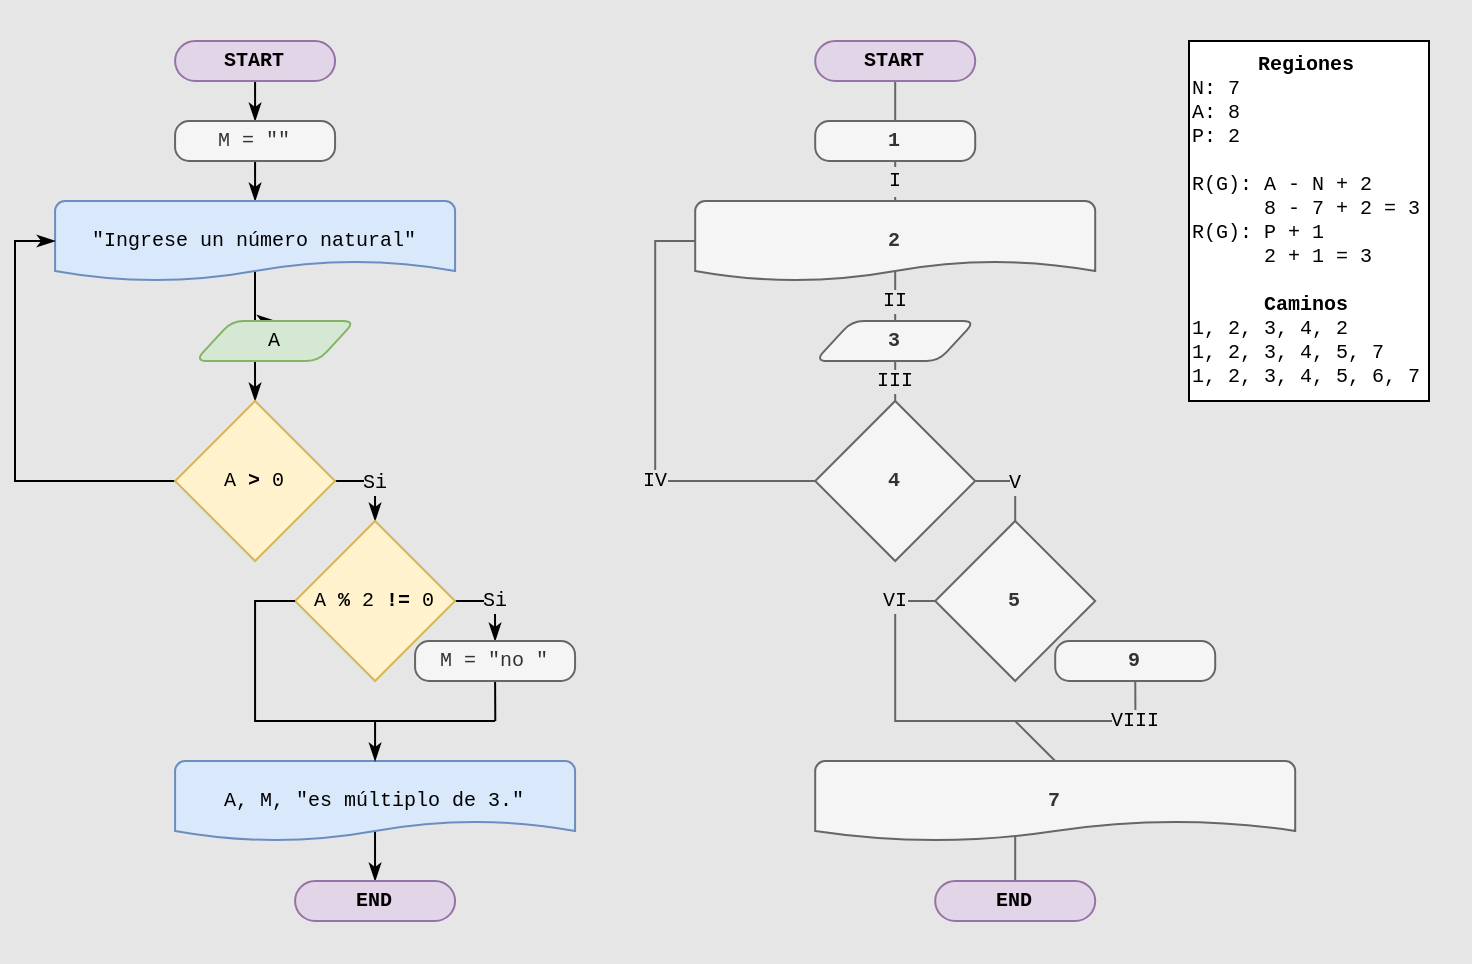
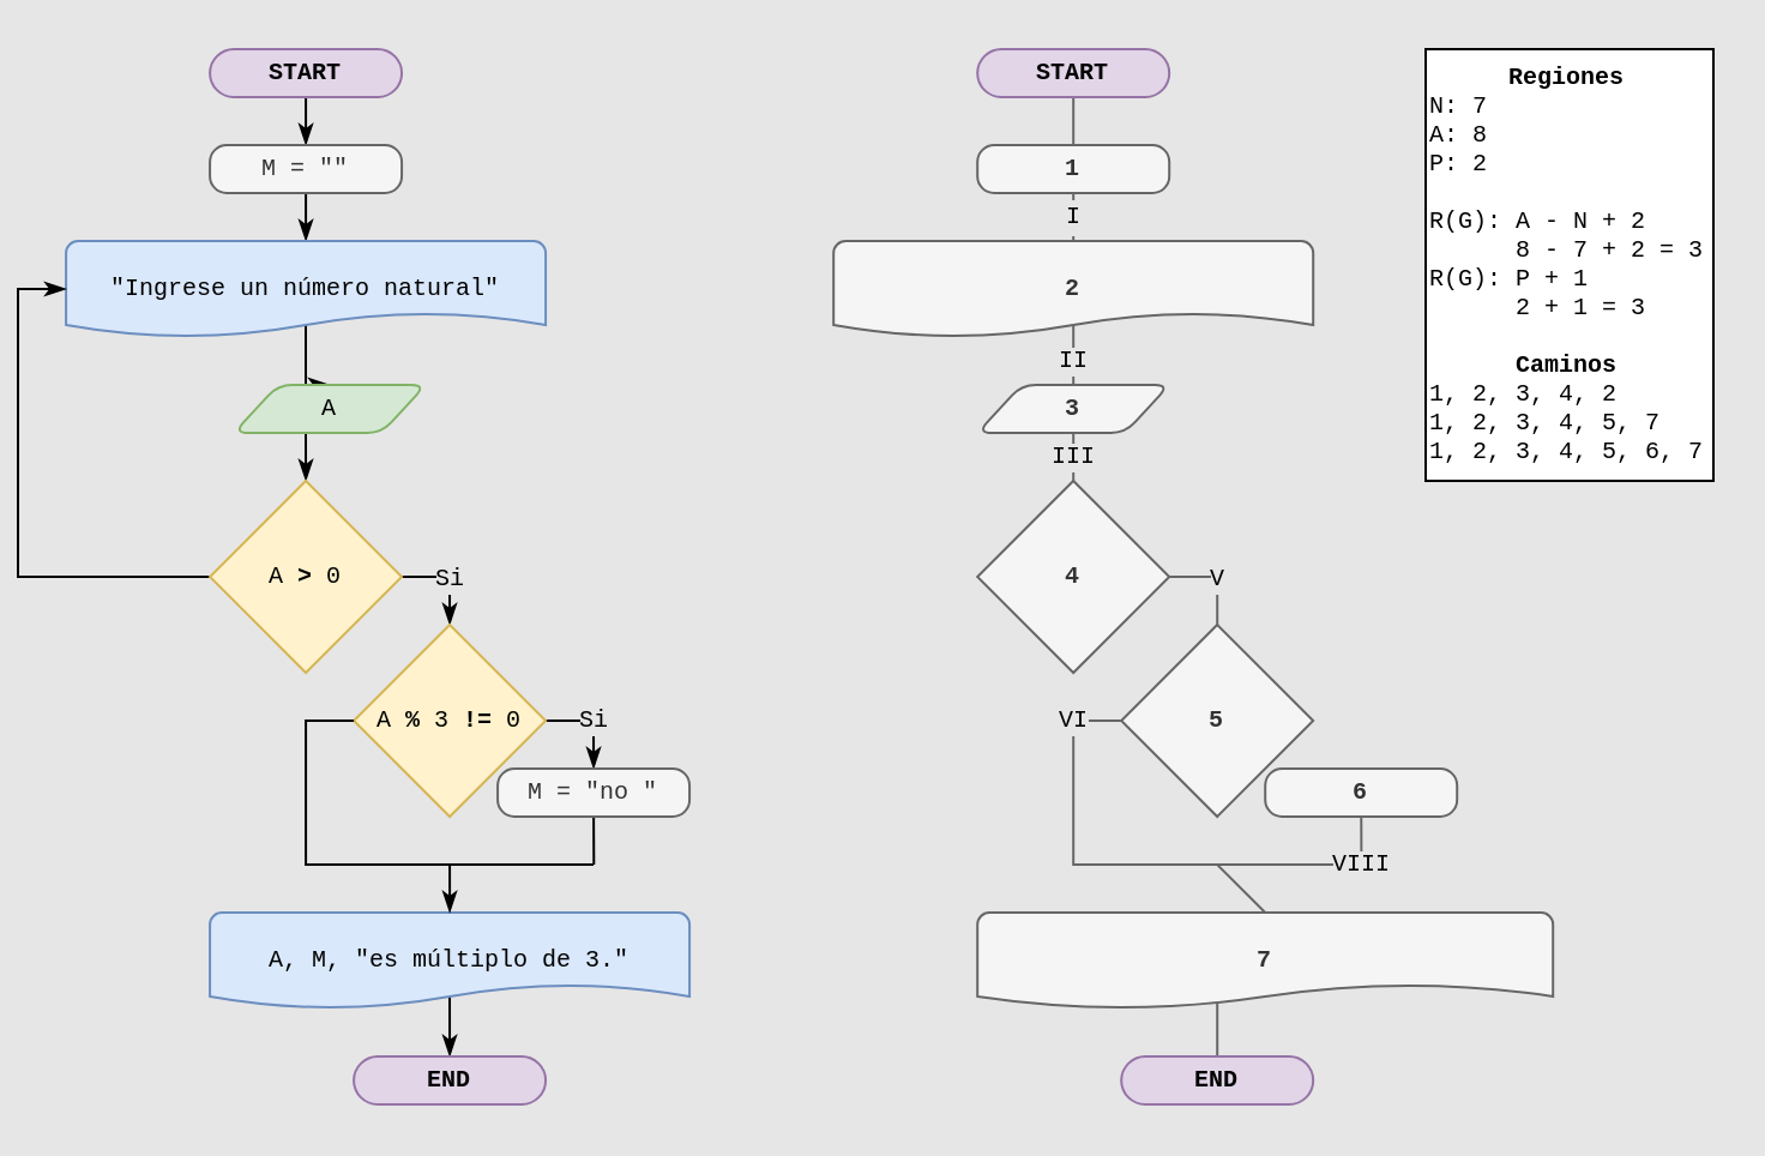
  <mxCell id="0" />
  <mxCell id="1" parent="0" />
  <mxCell id="2" value="VI" style="endArrow=none;html=1;rounded=0;fontFamily=Courier New;fontSize=10;entryX=0;entryY=0.5;entryDx=0;entryDy=0;entryPerimeter=0;endFill=0;fillColor=#f5f5f5;strokeColor=#666666;labelBackgroundColor=#E6E6E6;" parent="1" target="37" edge="1"><mxGeometry x="0.8" width="50" height="50" relative="1" as="geometry"><mxPoint x="560.1" y="360" as="sourcePoint" /><mxPoint x="540.1" y="320" as="targetPoint" /><Array as="points"><mxPoint x="440.1" y="360" /><mxPoint x="440.1" y="300" /></Array><mxPoint as="offset" /></mxGeometry></mxCell>
  <mxCell id="3" value="&lt;div style=&quot;text-align: center;&quot;&gt;&lt;span style=&quot;background-color: initial;&quot;&gt;&lt;b&gt;Regiones&lt;/b&gt;&lt;/span&gt;&lt;/div&gt;N: 7&lt;br&gt;A: 8&lt;br&gt;P: 2&lt;br&gt;&lt;br&gt;R(G): A - N + 2&lt;br&gt;&amp;nbsp; &amp;nbsp; &amp;nbsp; 8 - 7 + 2 = 3&lt;br&gt;R(G): P + 1&lt;br&gt;&amp;nbsp; &amp;nbsp; &amp;nbsp; 2 + 1 = 3&lt;br&gt;&lt;br&gt;&lt;div style=&quot;text-align: center;&quot;&gt;&lt;b style=&quot;background-color: initial;&quot;&gt;Caminos&lt;/b&gt;&lt;/div&gt;1, 2, 3, 4, 2&lt;br&gt;1, 2, 3, 4, 5, 7&lt;br&gt;1, 2, 3, 4, 5, 6, 7" style="rounded=0;whiteSpace=wrap;html=1;labelBackgroundColor=none;labelBorderColor=none;fontFamily=Courier New;fontSize=10;strokeWidth=1;align=left;verticalAlign=top;" parent="1" vertex="1"><mxGeometry x="587" y="20" width="120" height="180" as="geometry" /></mxCell>
  <mxCell id="4" style="edgeStyle=orthogonalEdgeStyle;rounded=0;orthogonalLoop=1;jettySize=auto;html=1;exitX=0.5;exitY=1;exitDx=0;exitDy=0;entryX=0.5;entryY=0;entryDx=0;entryDy=0;fontFamily=Courier New;fontSize=10;endArrow=classicThin;endFill=1;" parent="1" source="5" target="7" edge="1"><mxGeometry relative="1" as="geometry" /></mxCell>
  <mxCell id="5" value="START" style="rounded=1;whiteSpace=wrap;html=1;fontFamily=Courier New;fontSize=10;strokeWidth=1;arcSize=50;fontStyle=1;fillColor=#e1d5e7;strokeColor=#9673a6;labelBorderColor=none;" parent="1" vertex="1"><mxGeometry x="80.04" y="20" width="80" height="20" as="geometry" /></mxCell>
  <mxCell id="6" style="edgeStyle=orthogonalEdgeStyle;rounded=0;orthogonalLoop=1;jettySize=auto;html=1;exitX=0.5;exitY=1;exitDx=0;exitDy=0;entryX=0.5;entryY=0;entryDx=0;entryDy=0;entryPerimeter=0;fontFamily=Courier New;fontSize=10;endArrow=classicThin;endFill=1;" parent="1" source="7" target="9" edge="1"><mxGeometry relative="1" as="geometry" /></mxCell>
  <mxCell id="7" value="M = &quot;&quot;" style="rounded=1;whiteSpace=wrap;html=1;absoluteArcSize=1;arcSize=14;strokeWidth=1;fontSize=10;fontFamily=Courier New;fillColor=#f5f5f5;fontColor=#333333;strokeColor=#666666;" parent="1" vertex="1"><mxGeometry x="80.04" y="60" width="80" height="20" as="geometry" /></mxCell>
  <mxCell id="8" style="edgeStyle=orthogonalEdgeStyle;rounded=0;orthogonalLoop=1;jettySize=auto;html=1;exitX=0.5;exitY=0;exitDx=0;exitDy=0;exitPerimeter=0;entryX=0.5;entryY=0;entryDx=0;entryDy=0;fontFamily=Courier New;fontSize=10;endArrow=classicThin;endFill=1;" parent="1" source="9" target="11" edge="1"><mxGeometry relative="1" as="geometry"><Array as="points"><mxPoint x="120.04" y="110" /><mxPoint x="120.04" y="110" /></Array></mxGeometry></mxCell>
  <mxCell id="9" value="&quot;Ingrese un número natural&quot;" style="strokeWidth=1;html=1;shape=mxgraph.flowchart.document2;whiteSpace=wrap;size=0.25;fontFamily=Courier New;fontSize=10;fillColor=#dae8fc;strokeColor=#6c8ebf;" parent="1" vertex="1"><mxGeometry x="20.04" y="100" width="200" height="40" as="geometry" /></mxCell>
  <mxCell id="10" style="edgeStyle=orthogonalEdgeStyle;rounded=0;orthogonalLoop=1;jettySize=auto;html=1;exitX=0.5;exitY=1;exitDx=0;exitDy=0;entryX=0.5;entryY=0;entryDx=0;entryDy=0;entryPerimeter=0;fontFamily=Courier New;fontSize=10;endArrow=classicThin;endFill=1;" parent="1" source="11" target="15" edge="1"><mxGeometry relative="1" as="geometry" /></mxCell>
  <mxCell id="11" value="A" style="shape=parallelogram;html=1;strokeWidth=1;perimeter=parallelogramPerimeter;whiteSpace=wrap;rounded=1;arcSize=12;size=0.23;fontFamily=Courier New;fontSize=10;fillColor=#d5e8d4;strokeColor=#82b366;" parent="1" vertex="1"><mxGeometry x="90.04" y="160" width="80" height="20" as="geometry" /></mxCell>
  <mxCell id="12" style="edgeStyle=orthogonalEdgeStyle;rounded=0;orthogonalLoop=1;jettySize=auto;html=1;exitX=1;exitY=0.5;exitDx=0;exitDy=0;exitPerimeter=0;entryX=0.5;entryY=0;entryDx=0;entryDy=0;entryPerimeter=0;fontFamily=Courier New;fontSize=10;endArrow=classicThin;endFill=1;" parent="1" source="15" target="17" edge="1"><mxGeometry relative="1" as="geometry" /></mxCell>
  <mxCell id="13" value="Si" style="edgeLabel;html=1;align=center;verticalAlign=middle;resizable=0;points=[];fontSize=10;fontFamily=Courier New;labelBackgroundColor=#E6E6E6;" parent="12" vertex="1" connectable="0"><mxGeometry x="-0.057" relative="1" as="geometry"><mxPoint as="offset" /></mxGeometry></mxCell>
  <mxCell id="14" style="edgeStyle=orthogonalEdgeStyle;rounded=0;orthogonalLoop=1;jettySize=auto;html=1;exitX=0;exitY=0.5;exitDx=0;exitDy=0;exitPerimeter=0;entryX=0;entryY=0.5;entryDx=0;entryDy=0;entryPerimeter=0;fontFamily=Courier New;fontSize=10;endArrow=classicThin;endFill=1;" parent="1" source="15" target="9" edge="1"><mxGeometry relative="1" as="geometry" /></mxCell>
  <mxCell id="15" value="A &lt;b&gt;&amp;gt;&lt;/b&gt; 0" style="strokeWidth=1;html=1;shape=mxgraph.flowchart.decision;whiteSpace=wrap;fontFamily=Courier New;fontSize=10;fillColor=#fff2cc;strokeColor=#d6b656;" parent="1" vertex="1"><mxGeometry x="80.04" y="200" width="80" height="80" as="geometry" /></mxCell>
  <mxCell id="16" value="Si" style="edgeStyle=orthogonalEdgeStyle;rounded=0;orthogonalLoop=1;jettySize=auto;html=1;exitX=1;exitY=0.5;exitDx=0;exitDy=0;exitPerimeter=0;entryX=0.5;entryY=0;entryDx=0;entryDy=0;fontFamily=Courier New;fontSize=10;labelBackgroundColor=#E6E6E6;endArrow=classicThin;endFill=1;" parent="1" source="17" target="19" edge="1"><mxGeometry relative="1" as="geometry" /></mxCell>
- <mxCell id="17" value="A &lt;b&gt;%&lt;/b&gt; 2 &lt;b&gt;!=&lt;/b&gt; 0" style="strokeWidth=1;html=1;shape=mxgraph.flowchart.decision;whiteSpace=wrap;fontFamily=Courier New;fontSize=10;fillColor=#fff2cc;strokeColor=#d6b656;" parent="1" vertex="1"><mxGeometry x="140.04" y="260" width="80" height="80" as="geometry" /></mxCell>
+ <mxCell id="17" value="A &lt;b&gt;%&lt;/b&gt; 3 &lt;b&gt;!=&lt;/b&gt; 0" style="strokeWidth=1;html=1;shape=mxgraph.flowchart.decision;whiteSpace=wrap;fontFamily=Courier New;fontSize=10;fillColor=#fff2cc;strokeColor=#d6b656;" parent="1" vertex="1"><mxGeometry x="140.04" y="260" width="80" height="80" as="geometry" /></mxCell>
  <mxCell id="18" style="edgeStyle=orthogonalEdgeStyle;rounded=0;orthogonalLoop=1;jettySize=auto;html=1;exitX=0.5;exitY=0;exitDx=0;exitDy=0;fontFamily=Courier New;fontSize=10;endArrow=none;endFill=0;" parent="1" source="19" edge="1"><mxGeometry relative="1" as="geometry"><mxPoint x="240.151" y="360" as="targetPoint" /><Array as="points"><mxPoint x="240.04" y="330" /><mxPoint x="240.04" y="330" /></Array></mxGeometry></mxCell>
  <mxCell id="19" value="M = &quot;no &quot;" style="rounded=1;whiteSpace=wrap;html=1;absoluteArcSize=1;arcSize=14;strokeWidth=1;fontSize=10;fontFamily=Courier New;fillColor=#f5f5f5;fontColor=#333333;strokeColor=#666666;" parent="1" vertex="1"><mxGeometry x="200.04" y="320" width="80" height="20" as="geometry" /></mxCell>
  <mxCell id="20" value="" style="endArrow=none;html=1;rounded=0;fontFamily=Courier New;fontSize=10;entryX=0;entryY=0.5;entryDx=0;entryDy=0;entryPerimeter=0;endFill=0;" parent="1" target="17" edge="1"><mxGeometry width="50" height="50" relative="1" as="geometry"><mxPoint x="240.04" y="360" as="sourcePoint" /><mxPoint x="220.04" y="320" as="targetPoint" /><Array as="points"><mxPoint x="120.04" y="360" /><mxPoint x="120.04" y="300" /></Array></mxGeometry></mxCell>
  <mxCell id="21" style="edgeStyle=orthogonalEdgeStyle;rounded=0;orthogonalLoop=1;jettySize=auto;html=1;exitX=0.5;exitY=0;exitDx=0;exitDy=0;exitPerimeter=0;entryX=0.5;entryY=0;entryDx=0;entryDy=0;fontFamily=Courier New;fontSize=10;endArrow=classicThin;endFill=1;" parent="1" source="22" target="24" edge="1"><mxGeometry relative="1" as="geometry"><Array as="points"><mxPoint x="180.04" y="400" /><mxPoint x="180.04" y="400" /></Array></mxGeometry></mxCell>
  <mxCell id="22" value="A, M, &quot;es múltiplo de 3.&quot;" style="strokeWidth=1;html=1;shape=mxgraph.flowchart.document2;whiteSpace=wrap;size=0.25;fontFamily=Courier New;fontSize=10;fillColor=#dae8fc;strokeColor=#6c8ebf;" parent="1" vertex="1"><mxGeometry x="80.04" y="380" width="200" height="40" as="geometry" /></mxCell>
  <mxCell id="23" value="" style="endArrow=classicThin;html=1;rounded=0;fontFamily=Courier New;fontSize=10;entryX=0.5;entryY=0;entryDx=0;entryDy=0;entryPerimeter=0;endFill=1;" parent="1" target="22" edge="1"><mxGeometry width="50" height="50" relative="1" as="geometry"><mxPoint x="180.04" y="360" as="sourcePoint" /><mxPoint x="210.04" y="360" as="targetPoint" /></mxGeometry></mxCell>
  <mxCell id="24" value="END" style="rounded=1;whiteSpace=wrap;html=1;fontFamily=Courier New;fontSize=10;strokeWidth=1;arcSize=50;fontStyle=1;fillColor=#e1d5e7;strokeColor=#9673a6;labelBorderColor=none;" parent="1" vertex="1"><mxGeometry x="140.04" y="440" width="80" height="20" as="geometry" /></mxCell>
  <mxCell id="25" style="edgeStyle=orthogonalEdgeStyle;rounded=0;orthogonalLoop=1;jettySize=auto;html=1;exitX=0.5;exitY=1;exitDx=0;exitDy=0;entryX=0.5;entryY=0;entryDx=0;entryDy=0;fontFamily=Courier New;fontSize=10;endArrow=none;endFill=0;fillColor=#f5f5f5;strokeColor=#666666;labelBackgroundColor=#E6E6E6;" parent="1" source="26" target="28" edge="1"><mxGeometry relative="1" as="geometry" /></mxCell>
  <mxCell id="26" value="START" style="rounded=1;whiteSpace=wrap;html=1;fontFamily=Courier New;fontSize=10;strokeWidth=1;arcSize=50;fontStyle=1;fillColor=#e1d5e7;strokeColor=#9673a6;labelBorderColor=none;" parent="1" vertex="1"><mxGeometry x="400.1" y="20" width="80" height="20" as="geometry" /></mxCell>
  <mxCell id="27" value="I" style="edgeStyle=orthogonalEdgeStyle;rounded=0;orthogonalLoop=1;jettySize=auto;html=1;exitX=0.5;exitY=1;exitDx=0;exitDy=0;entryX=0.5;entryY=0;entryDx=0;entryDy=0;entryPerimeter=0;fontFamily=Courier New;fontSize=10;endArrow=none;endFill=0;fillColor=#f5f5f5;strokeColor=#666666;labelBackgroundColor=#E6E6E6;dashed=1;" parent="1" source="28" target="30" edge="1"><mxGeometry relative="1" as="geometry" /></mxCell>
  <mxCell id="28" value="1" style="rounded=1;whiteSpace=wrap;html=1;absoluteArcSize=1;arcSize=14;strokeWidth=1;fontSize=10;fontFamily=Courier New;fontStyle=1;fillColor=#f5f5f5;fontColor=#333333;strokeColor=#666666;" parent="1" vertex="1"><mxGeometry x="400.1" y="60" width="80" height="20" as="geometry" /></mxCell>
  <mxCell id="29" value="II" style="edgeStyle=orthogonalEdgeStyle;rounded=0;orthogonalLoop=1;jettySize=auto;html=1;exitX=0.5;exitY=0;exitDx=0;exitDy=0;exitPerimeter=0;entryX=0.5;entryY=0;entryDx=0;entryDy=0;fontFamily=Courier New;fontSize=10;endArrow=none;endFill=0;fillColor=#f5f5f5;strokeColor=#666666;labelBackgroundColor=#E6E6E6;" parent="1" source="30" target="32" edge="1"><mxGeometry x="0.667" relative="1" as="geometry"><Array as="points"><mxPoint x="440.1" y="110" /><mxPoint x="440.1" y="110" /></Array><mxPoint as="offset" /></mxGeometry></mxCell>
  <mxCell id="30" value="2" style="strokeWidth=1;html=1;shape=mxgraph.flowchart.document2;whiteSpace=wrap;size=0.25;fontFamily=Courier New;fontSize=10;fontStyle=1;fillColor=#f5f5f5;fontColor=#333333;strokeColor=#666666;" parent="1" vertex="1"><mxGeometry x="340.1" y="100" width="200" height="40" as="geometry" /></mxCell>
  <mxCell id="31" value="III" style="edgeStyle=orthogonalEdgeStyle;rounded=0;orthogonalLoop=1;jettySize=auto;html=1;exitX=0.5;exitY=1;exitDx=0;exitDy=0;entryX=0.5;entryY=0;entryDx=0;entryDy=0;entryPerimeter=0;fontFamily=Courier New;fontSize=10;endArrow=none;endFill=0;fillColor=#f5f5f5;strokeColor=#666666;labelBackgroundColor=#E6E6E6;" parent="1" source="32" target="36" edge="1"><mxGeometry relative="1" as="geometry" /></mxCell>
  <mxCell id="32" value="3" style="shape=parallelogram;html=1;strokeWidth=1;perimeter=parallelogramPerimeter;whiteSpace=wrap;rounded=1;arcSize=12;size=0.23;fontFamily=Courier New;fontSize=10;fontStyle=1;fillColor=#f5f5f5;fontColor=#333333;strokeColor=#666666;" parent="1" vertex="1"><mxGeometry x="400.1" y="160" width="80" height="20" as="geometry" /></mxCell>
  <mxCell id="33" style="edgeStyle=orthogonalEdgeStyle;rounded=0;orthogonalLoop=1;jettySize=auto;html=1;exitX=1;exitY=0.5;exitDx=0;exitDy=0;exitPerimeter=0;entryX=0.5;entryY=0;entryDx=0;entryDy=0;entryPerimeter=0;fontFamily=Courier New;fontSize=10;endArrow=none;endFill=0;fillColor=#f5f5f5;strokeColor=#666666;labelBackgroundColor=#E6E6E6;" parent="1" source="36" target="37" edge="1"><mxGeometry relative="1" as="geometry" /></mxCell>
  <mxCell id="34" value="V" style="edgeLabel;html=1;align=center;verticalAlign=middle;resizable=0;points=[];fontSize=10;fontFamily=Courier New;labelBackgroundColor=#E6E6E6;" parent="33" vertex="1" connectable="0"><mxGeometry x="-0.057" relative="1" as="geometry"><mxPoint as="offset" /></mxGeometry></mxCell>
- <mxCell id="35" value="IV" style="edgeStyle=orthogonalEdgeStyle;rounded=0;orthogonalLoop=1;jettySize=auto;html=1;exitX=0;exitY=0.5;exitDx=0;exitDy=0;exitPerimeter=0;entryX=0;entryY=0.5;entryDx=0;entryDy=0;entryPerimeter=0;fontFamily=Courier New;fontSize=10;endArrow=none;endFill=0;fillColor=#f5f5f5;strokeColor=#666666;labelBackgroundColor=#E6E6E6;" parent="1" source="36" target="30" edge="1"><mxGeometry x="-0.273" relative="1" as="geometry"><mxPoint as="offset" /></mxGeometry></mxCell>
  <mxCell id="36" value="4" style="strokeWidth=1;html=1;shape=mxgraph.flowchart.decision;whiteSpace=wrap;fontFamily=Courier New;fontSize=10;fontStyle=1;fillColor=#f5f5f5;fontColor=#333333;strokeColor=#666666;" parent="1" vertex="1"><mxGeometry x="400.1" y="200" width="80" height="80" as="geometry" /></mxCell>
  <mxCell id="37" value="5" style="strokeWidth=1;html=1;shape=mxgraph.flowchart.decision;whiteSpace=wrap;fontFamily=Courier New;fontSize=10;fontStyle=1;fillColor=#f5f5f5;fontColor=#333333;strokeColor=#666666;" parent="1" vertex="1"><mxGeometry x="460.1" y="260" width="80" height="80" as="geometry" /></mxCell>
  <mxCell id="38" value="VIII" style="edgeStyle=orthogonalEdgeStyle;rounded=0;orthogonalLoop=1;jettySize=auto;html=1;exitX=0.5;exitY=0;exitDx=0;exitDy=0;fontFamily=Courier New;fontSize=10;endArrow=none;endFill=0;fillColor=#f5f5f5;strokeColor=#666666;labelBackgroundColor=#E6E6E6;" parent="1" source="39" edge="1"><mxGeometry x="1" relative="1" as="geometry"><mxPoint x="560.211" y="360" as="targetPoint" /><Array as="points"><mxPoint x="560.1" y="330" /><mxPoint x="560.1" y="330" /></Array><mxPoint as="offset" /></mxGeometry></mxCell>
- <mxCell id="39" value="9" style="rounded=1;whiteSpace=wrap;html=1;absoluteArcSize=1;arcSize=14;strokeWidth=1;fontSize=10;fontFamily=Courier New;fontStyle=1;fillColor=#f5f5f5;fontColor=#333333;strokeColor=#666666;" parent="1" vertex="1"><mxGeometry x="520.1" y="320" width="80" height="20" as="geometry" /></mxCell>
+ <mxCell id="39" value="6" style="rounded=1;whiteSpace=wrap;html=1;absoluteArcSize=1;arcSize=14;strokeWidth=1;fontSize=10;fontFamily=Courier New;fontStyle=1;fillColor=#f5f5f5;fontColor=#333333;strokeColor=#666666;" parent="1" vertex="1"><mxGeometry x="520.1" y="320" width="80" height="20" as="geometry" /></mxCell>
  <mxCell id="40" style="edgeStyle=orthogonalEdgeStyle;rounded=0;orthogonalLoop=1;jettySize=auto;html=1;exitX=0.5;exitY=0;exitDx=0;exitDy=0;exitPerimeter=0;entryX=0.5;entryY=0;entryDx=0;entryDy=0;fontFamily=Courier New;fontSize=10;endArrow=none;endFill=0;fillColor=#f5f5f5;strokeColor=#666666;labelBackgroundColor=#E6E6E6;" parent="1" source="41" target="43" edge="1"><mxGeometry relative="1" as="geometry"><Array as="points"><mxPoint x="500.1" y="400" /><mxPoint x="500.1" y="400" /></Array></mxGeometry></mxCell>
  <mxCell id="41" value="7" style="strokeWidth=1;html=1;shape=mxgraph.flowchart.document2;whiteSpace=wrap;size=0.25;fontFamily=Courier New;fontSize=10;fontStyle=1;fillColor=#f5f5f5;fontColor=#333333;strokeColor=#666666;" parent="1" vertex="1"><mxGeometry x="400.1" y="380" width="240" height="40" as="geometry" /></mxCell>
  <mxCell id="42" value="" style="endArrow=none;html=1;rounded=0;fontFamily=Courier New;fontSize=10;entryX=0.5;entryY=0;entryDx=0;entryDy=0;entryPerimeter=0;endFill=0;fillColor=#f5f5f5;strokeColor=#666666;labelBackgroundColor=#E6E6E6;" parent="1" target="41" edge="1"><mxGeometry width="50" height="50" relative="1" as="geometry"><mxPoint x="500.1" y="360" as="sourcePoint" /><mxPoint x="530.1" y="360" as="targetPoint" /></mxGeometry></mxCell>
  <mxCell id="43" value="END" style="rounded=1;whiteSpace=wrap;html=1;fontFamily=Courier New;fontSize=10;strokeWidth=1;arcSize=50;fontStyle=1;fillColor=#e1d5e7;strokeColor=#9673a6;labelBorderColor=none;" parent="1" vertex="1"><mxGeometry x="460.1" y="440" width="80" height="20" as="geometry" /></mxCell>
